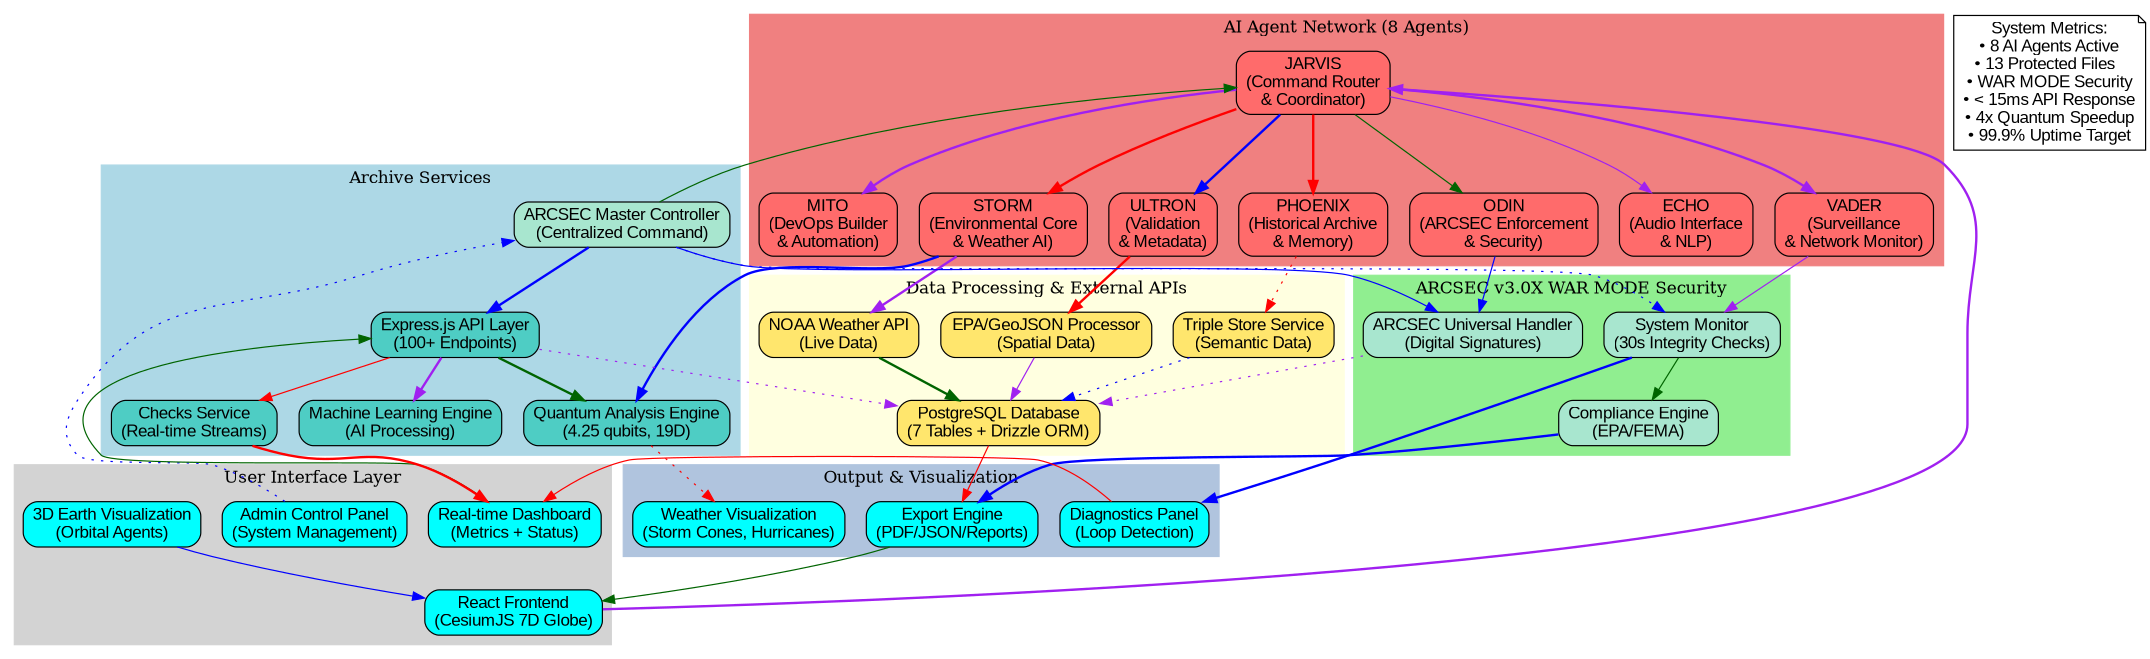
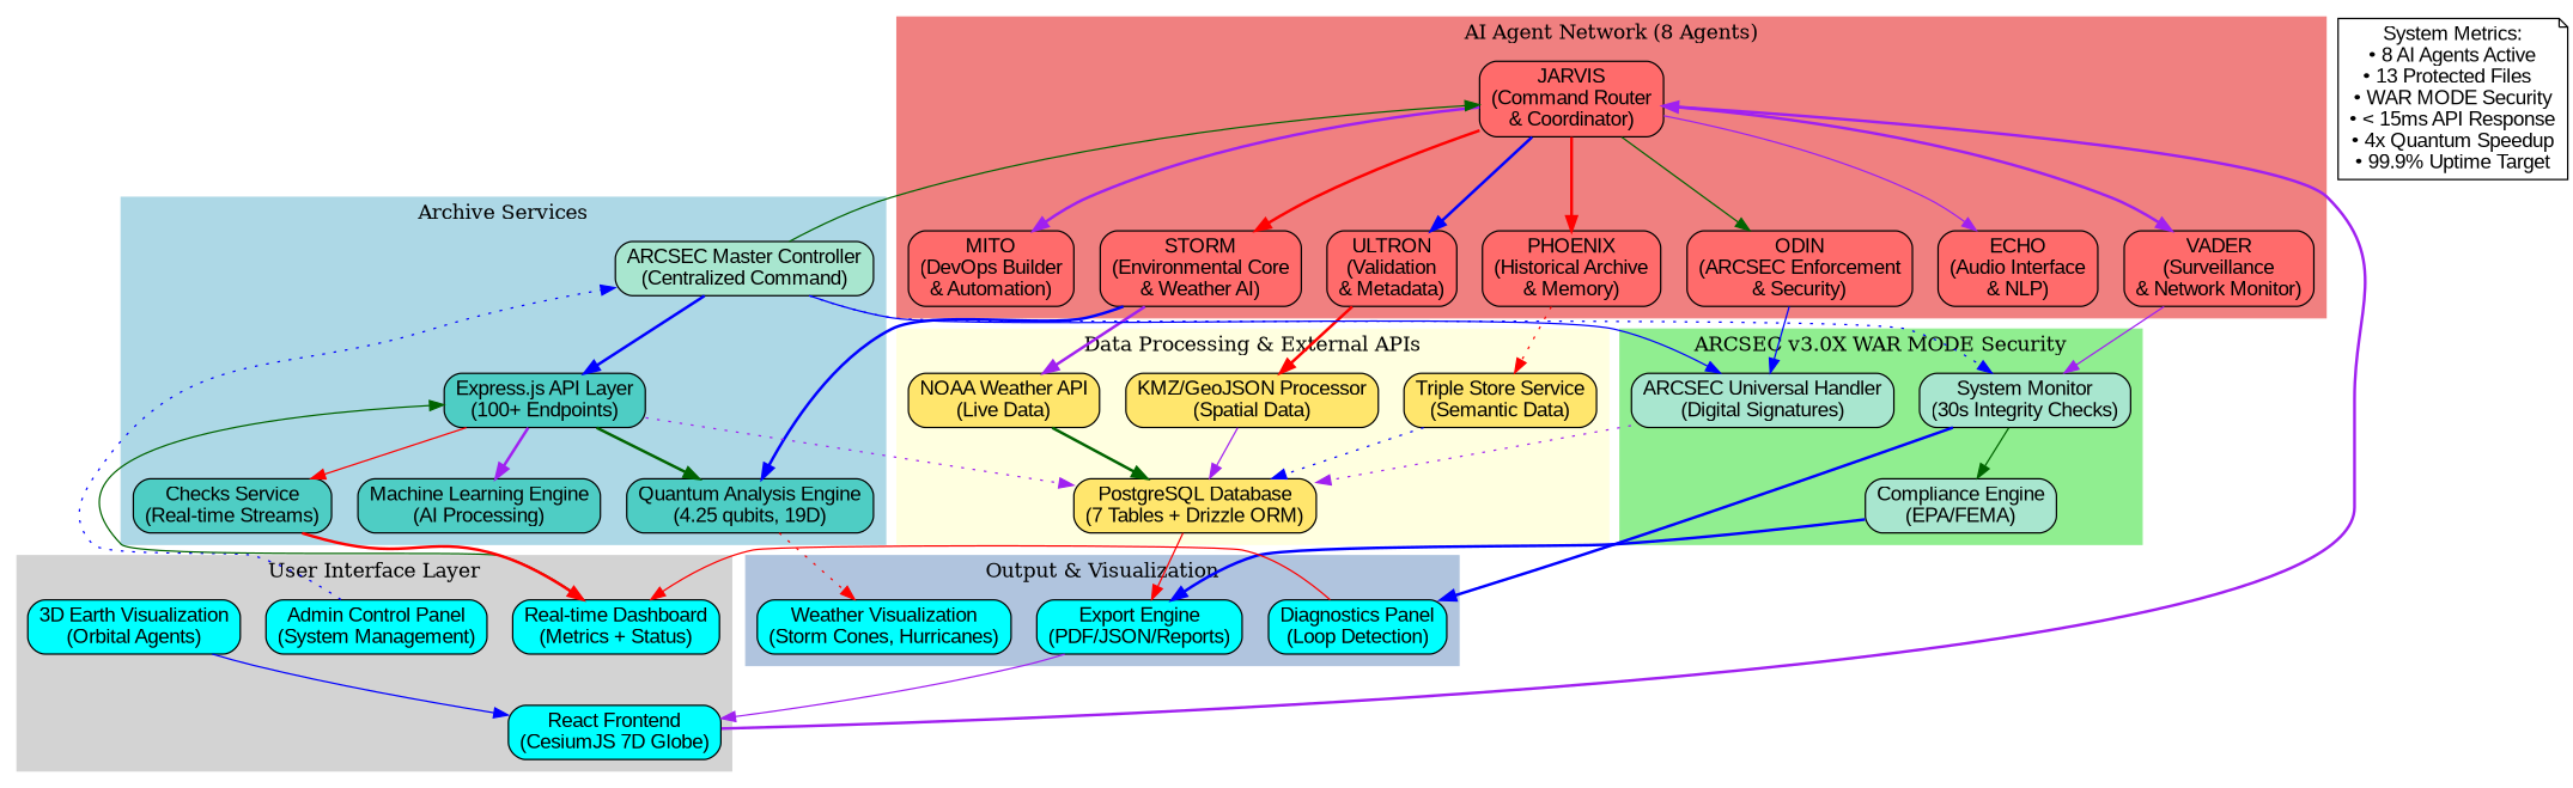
  digraph {
    rankdir=TB
    node [fillcolor="#ff6b6b" fontname=Arial shape=box style="rounded,filled"]
    edge [color=blue fontname=Arial fontsize=10 style=bold]
    n1 [fillcolor="#00ffff" label="React Frontend\n(CesiumJS 7D Globe)"]
    n2 [fillcolor="#00ffff" label="Admin Control Panel\n(System Management)"]
    n3 [fillcolor="#00ffff" label="Real-time Dashboard\n(Metrics + Status)"]
    n4 [fillcolor="#00ffff" label="3D Earth Visualization\n(Orbital Agents)"]
    n5 [label="JARVIS\n(Command Router\n& Coordinator)"]
    n6 [label="MITO\n(DevOps Builder\n& Automation)"]
    n7 [label="PHOENIX\n(Historical Archive\n& Memory)"]
    n8 [label="ULTRON\n(Validation\n& Metadata)"]
    n9 [label="VADER\n(Surveillance\n& Network Monitor)"]
    n10 [label="ODIN\n(ARCSEC Enforcement\n& Security)"]
    n11 [label="ECHO\n(Audio Interface\n& NLP)"]
    n12 [label="STORM\n(Environmental Core\n& Weather AI)"]
    n13 [fillcolor="#a8e6cf" label="ARCSEC Master Controller\n(Centralized Command)"]
    n14 [fillcolor="#4ecdc4" label="Express.js API Layer\n(100+ Endpoints)"]
    n15 [fillcolor="#4ecdc4" label="Checks Service\n(Real-time Streams)"]
    n16 [fillcolor="#4ecdc4" label="Machine Learning Engine\n(AI Processing)"]
    n17 [fillcolor="#4ecdc4" label="Quantum Analysis Engine\n(4.25 qubits, 19D)"]
    n18 [fillcolor="#ffe66d" label="NOAA Weather API\n(Live Data)"]
-   n19 [fillcolor="#ffe66d" label="EPA/GeoJSON Processor\n(Spatial Data)"]
+   n19 [fillcolor="#ffe66d" label="KMZ/GeoJSON Processor\n(Spatial Data)"]
    n20 [fillcolor="#ffe66d" label="Triple Store Service\n(Semantic Data)"]
    n21 [fillcolor="#ffe66d" label="PostgreSQL Database\n(7 Tables + Drizzle ORM)"]
    n22 [fillcolor="#a8e6cf" label="ARCSEC Universal Handler\n(Digital Signatures)"]
    n23 [fillcolor="#a8e6cf" label="System Monitor\n(30s Integrity Checks)"]
    n24 [fillcolor="#a8e6cf" label="Compliance Engine\n(EPA/FEMA)"]
    n25 [fillcolor="#00ffff" label="Export Engine\n(PDF/JSON/Reports)"]
    n26 [fillcolor="#00ffff" label="Weather Visualization\n(Storm Cones, Hurricanes)"]
    n27 [fillcolor="#00ffff" label="Diagnostics Panel\n(Loop Detection)"]
    n28 [fillcolor=white label="System Metrics:\n• 8 AI Agents Active\n• 13 Protected Files  \n• WAR MODE Security\n• < 15ms API Response\n• 4x Quantum Speedup\n• 99.9% Uptime Target" shape=note style=filled]
    subgraph cluster_1 {
      color=lightgrey
      label="User Interface Layer"
      style=filled
      n1
      n2
      n3
      n4
    }
    subgraph cluster_2 {
      color=lightcoral
      label="AI Agent Network (8 Agents)"
      style=filled
      n5
      n6
      n7
      n8
      n9
      n10
      n11
      n12
    }
    subgraph cluster_3 {
      color=lightblue
      label="Archive Services"
      style=filled
      n13
      n14
      n15
      n16
      n17
    }
    subgraph cluster_4 {
      color=lightyellow
      label="Data Processing & External APIs"
      style=filled
      n18
      n19
      n20
      n21
    }
    subgraph cluster_5 {
      color=lightgreen
      label="ARCSEC v3.0X WAR MODE Security"
      style=filled
      n22
      n23
      n24
    }
    subgraph cluster_6 {
      color=lightsteelblue
      label="Output & Visualization"
      style=filled
      n25
      n26
      n27
    }
    n1 -> n5 [color=purple]
    n2 -> n13 [style=dotted]
    n3 -> n14 [color=darkgreen style=solid]
    n4 -> n1 [style=solid]
    n5 -> n6 [color=purple]
    n5 -> n7 [color=red]
    n5 -> n8
    n5 -> n9 [color=purple]
    n5 -> n10 [color=darkgreen style=solid]
    n5 -> n11 [color=purple style=solid]
    n5 -> n12 [color=red]
    n7 -> n20 [color=red style=dotted]
    n8 -> n19 [color=red]
    n9 -> n23 [color=purple style=solid]
    n10 -> n22 [style=solid]
    n12 -> n17
    n12 -> n18 [color=purple]
    n13 -> n5 [color=darkgreen style=solid]
    n13 -> n14
    n13 -> n22 [style=solid]
    n13 -> n23 [style=dotted]
    n14 -> n15 [color=red style=solid]
    n14 -> n16 [color=purple]
    n14 -> n17 [color=darkgreen]
    n14 -> n21 [color=purple style=dotted]
    n15 -> n3 [color=red]
    n17 -> n26 [color=red style=dotted]
    n18 -> n21 [color=darkgreen]
    n19 -> n21 [color=purple style=solid]
    n20 -> n21 [style=dotted]
    n21 -> n25 [color=red style=solid]
    n22 -> n21 [color=purple style=dotted]
    n23 -> n24 [color=darkgreen style=solid]
    n23 -> n27
    n24 -> n25
-   n25 -> n1 [color=darkgreen style=solid]
+   n25 -> n1 [color=purple style=solid]
    n27 -> n3 [color=red style=solid]
  }
